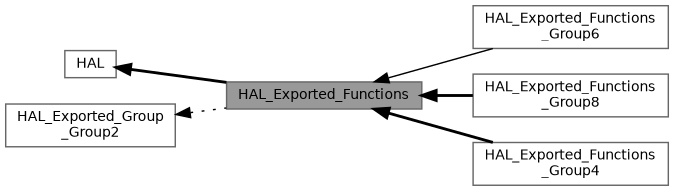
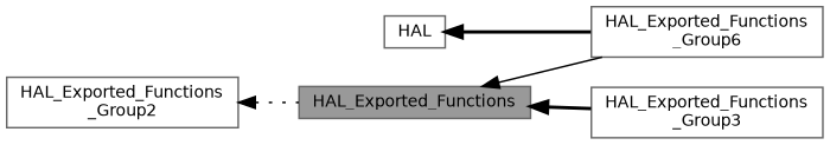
  digraph {
    rankdir=LR
    node [color=grey40 fillcolor=white fontname=Helvetica fontsize=10 shape=box style=filled]
    edge [dir=back fontname=Helvetica fontsize=10 labelfontname=Helvetica labelfontsize=10 shape=plaintext style=bold]
    n1 [height=0.2 label=HAL width=0.4]
    n2 [color=gray40 fillcolor=grey60 fontcolor=black height=0.2 label=HAL_Exported_Functions width=0.4]
    n3 [height=0.2 label="HAL_Exported_Functions\l_Group6" width=0.4]
-   n4 [height=0.2 label="HAL_Exported_Functions\l_Group8" width=0.4]
-   n5 [height=0.2 label="HAL_Exported_Functions\l_Group4" width=0.4]
-   n6 [height=0.2 label="HAL_Exported_Group\l_Group2" width=0.4]
-   n1 -> n2
+   n4 [height=0.2 label="HAL_Exported_Functions\l_Group3" width=0.4]
+   n6 [height=0.2 label="HAL_Exported_Functions\l_Group2" width=0.4]
+   n1 -> n3
    n2 -> n3 [style=solid]
    n2 -> n4
-   n2 -> n5
    n6 -> n2 [style=dotted]
  }
